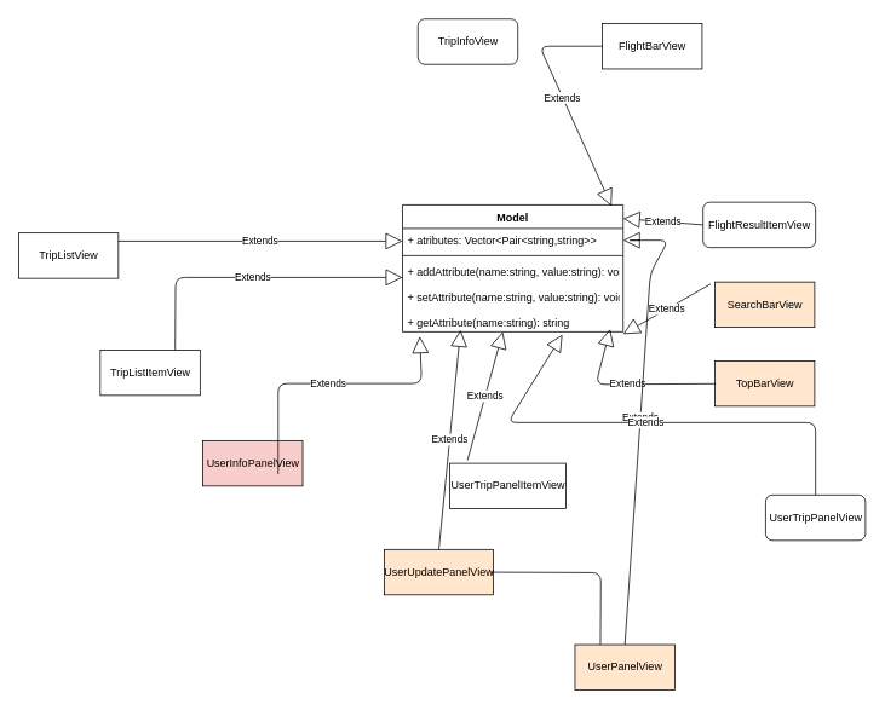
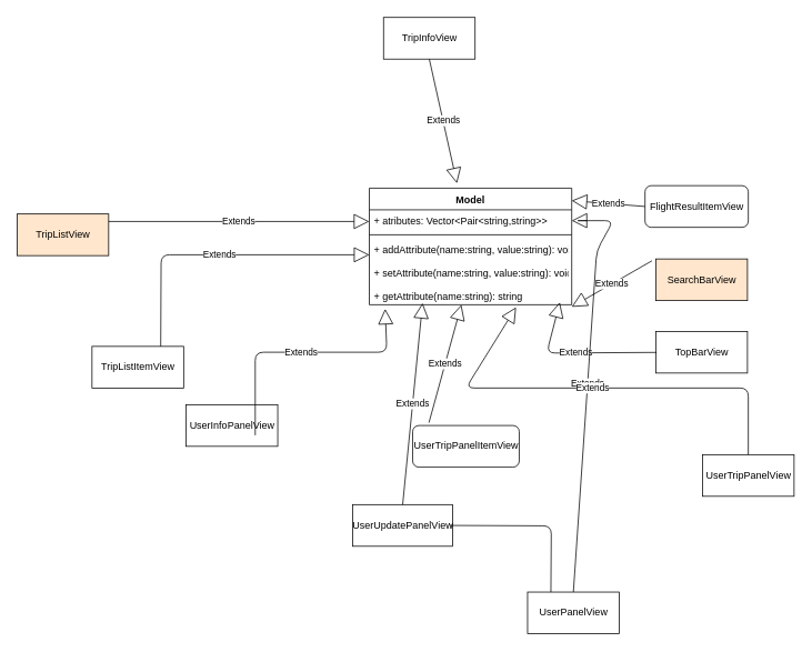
  <mxCell id="0" />
  <mxCell id="1" parent="0" />
  <mxCell id="2" value="Model" style="swimlane;fontStyle=1;align=center;verticalAlign=top;childLayout=stackLayout;horizontal=1;startSize=26;horizontalStack=0;resizeParent=1;resizeParentMax=0;resizeLast=0;collapsible=1;marginBottom=0;" parent="1" vertex="1"><mxGeometry x="443" y="225" width="243" height="140" as="geometry" /></mxCell>
  <mxCell id="3" value="+ atributes: Vector&lt;Pair&lt;string,string&gt;&gt;&#10;&#10;" style="text;strokeColor=none;fillColor=none;align=left;verticalAlign=top;spacingLeft=4;spacingRight=4;overflow=hidden;rotatable=0;points=[[0,0.5],[1,0.5]];portConstraint=eastwest;" parent="2" vertex="1"><mxGeometry y="26" width="243" height="26" as="geometry" /></mxCell>
  <mxCell id="4" value="" style="line;strokeWidth=1;fillColor=none;align=left;verticalAlign=middle;spacingTop=-1;spacingLeft=3;spacingRight=3;rotatable=0;labelPosition=right;points=[];portConstraint=eastwest;" parent="2" vertex="1"><mxGeometry y="52" width="243" height="8" as="geometry" /></mxCell>
  <mxCell id="5" value="+ addAttribute(name:string, value:string): void&#10;&#10;+ setAttribute(name:string, value:string): void&#10;&#10;+ getAttribute(name:string): string&#10;" style="text;strokeColor=none;fillColor=none;align=left;verticalAlign=top;spacingLeft=4;spacingRight=4;overflow=hidden;rotatable=0;points=[[0,0.5],[1,0.5]];portConstraint=eastwest;" parent="2" vertex="1"><mxGeometry y="60" width="243" height="80" as="geometry" /></mxCell>
- <mxCell id="6" value="FlightBarView" style="html=1;" parent="1" vertex="1"><mxGeometry x="663" y="25" width="110" height="50" as="geometry" /></mxCell>
  <mxCell id="7" value="&lt;span&gt;FlightResultItemView&lt;/span&gt;" style="html=1;rounded=1;" parent="1" vertex="1"><mxGeometry x="774" y="222" width="124" height="50" as="geometry" /></mxCell>
- <mxCell id="8" value="Extends" style="endArrow=block;endSize=16;endFill=0;html=1;exitX=0;exitY=0.5;exitDx=0;exitDy=0;entryX=0.947;entryY=0.008;entryDx=0;entryDy=0;entryPerimeter=0;" parent="1" source="6" target="2" edge="1"><mxGeometry width="160" relative="1" as="geometry"><mxPoint x="443" y="430" as="sourcePoint" /><mxPoint x="603" y="228" as="targetPoint" /><Array as="points"><mxPoint x="594" y="50" /></Array></mxGeometry></mxCell>
  <mxCell id="9" value="Extends" style="endArrow=block;endSize=16;endFill=0;html=1;exitX=0;exitY=0.5;exitDx=0;exitDy=0;" parent="1" source="7" edge="1"><mxGeometry width="160" relative="1" as="geometry"><mxPoint x="443" y="430" as="sourcePoint" /><mxPoint x="686" y="240" as="targetPoint" /></mxGeometry></mxCell>
- <mxCell id="10" value="TopBarView" style="html=1;fillColor=#ffe6cc;" parent="1" vertex="1"><mxGeometry x="787" y="397" width="110" height="50" as="geometry" /></mxCell>
+ <mxCell id="10" value="TopBarView" style="html=1;" parent="1" vertex="1"><mxGeometry x="787" y="397" width="110" height="50" as="geometry" /></mxCell>
  <mxCell id="11" value="Extends" style="endArrow=block;endSize=16;endFill=0;html=1;entryX=0.938;entryY=0.962;entryDx=0;entryDy=0;entryPerimeter=0;" parent="1" edge="1"><mxGeometry width="160" relative="1" as="geometry"><mxPoint x="788" y="422.221" as="sourcePoint" /><mxPoint x="671.714" y="362" as="targetPoint" /><Array as="points"><mxPoint x="656" y="423" /></Array></mxGeometry></mxCell>
  <mxCell id="12" value="SearchBarView" style="html=1;fillColor=#ffe6cc;" parent="1" vertex="1"><mxGeometry x="787" y="310" width="110" height="50" as="geometry" /></mxCell>
  <mxCell id="13" value="Extends" style="endArrow=block;endSize=16;endFill=0;html=1;entryX=1;entryY=1.031;entryDx=0;entryDy=0;entryPerimeter=0;exitX=-0.042;exitY=0.044;exitDx=0;exitDy=0;exitPerimeter=0;" parent="1" source="12" target="5" edge="1"><mxGeometry width="160" relative="1" as="geometry"><mxPoint x="783" y="312" as="sourcePoint" /><mxPoint x="413" y="550" as="targetPoint" /></mxGeometry></mxCell>
- <mxCell id="14" value="UserPanelView" style="html=1;fillColor=#ffe6cc;" parent="1" vertex="1"><mxGeometry x="633" y="710" width="110" height="50" as="geometry" /></mxCell>
- <mxCell id="15" value="UserInfoPanelView" style="html=1;fillColor=#f8cecc;" parent="1" vertex="1"><mxGeometry x="223" y="485" width="110" height="50" as="geometry" /></mxCell>
- <mxCell id="16" value="UserUpdatePanelView" style="html=1;fillColor=#ffe6cc;" parent="1" vertex="1"><mxGeometry x="423" y="605" width="120" height="50" as="geometry" /></mxCell>
- <mxCell id="17" value="UserTripPanelView" style="html=1;rounded=1;" parent="1" vertex="1"><mxGeometry x="843" y="545" width="110" height="50" as="geometry" /></mxCell>
- <mxCell id="18" value="UserTripPanelItemView" style="html=1;" parent="1" vertex="1"><mxGeometry x="495" y="510" width="128" height="50" as="geometry" /></mxCell>
+ <mxCell id="14" value="UserPanelView" style="html=1;" parent="1" vertex="1"><mxGeometry x="633" y="710" width="110" height="50" as="geometry" /></mxCell>
+ <mxCell id="15" value="UserInfoPanelView" style="html=1;" parent="1" vertex="1"><mxGeometry x="223" y="485" width="110" height="50" as="geometry" /></mxCell>
+ <mxCell id="16" value="UserUpdatePanelView" style="html=1;" parent="1" vertex="1"><mxGeometry x="423" y="605" width="120" height="50" as="geometry" /></mxCell>
+ <mxCell id="17" value="UserTripPanelView" style="html=1;" parent="1" vertex="1"><mxGeometry x="843" y="545" width="110" height="50" as="geometry" /></mxCell>
+ <mxCell id="18" value="UserTripPanelItemView" style="html=1;rounded=1;" parent="1" vertex="1"><mxGeometry x="495" y="510" width="128" height="50" as="geometry" /></mxCell>
  <mxCell id="19" value="Extends" style="endArrow=block;endSize=16;endFill=0;html=1;exitX=0.75;exitY=0;exitDx=0;exitDy=0;" parent="1" edge="1"><mxGeometry width="160" relative="1" as="geometry"><mxPoint x="306" y="521.706" as="sourcePoint" /><mxPoint x="462" y="370" as="targetPoint" /><Array as="points"><mxPoint x="306" y="422" /><mxPoint x="464" y="422" /></Array></mxGeometry></mxCell>
  <mxCell id="20" value="Extends" style="endArrow=block;endSize=16;endFill=0;html=1;exitX=0.5;exitY=0;exitDx=0;exitDy=0;entryX=1;entryY=0.5;entryDx=0;entryDy=0;" parent="1" source="14" target="3" edge="1"><mxGeometry width="160" relative="1" as="geometry"><mxPoint x="103" y="895" as="sourcePoint" /><mxPoint x="653" y="355" as="targetPoint" /><Array as="points"><mxPoint x="716" y="300" /><mxPoint x="736" y="264" /><mxPoint x="689" y="264" /></Array></mxGeometry></mxCell>
  <mxCell id="21" value="Extends" style="endArrow=block;endSize=16;endFill=0;html=1;entryX=0.263;entryY=0.975;entryDx=0;entryDy=0;entryPerimeter=0;exitX=0.5;exitY=0;exitDx=0;exitDy=0;" parent="1" source="16" target="5" edge="1"><mxGeometry width="160" relative="1" as="geometry"><mxPoint x="103" y="895" as="sourcePoint" /><mxPoint x="263" y="895" as="targetPoint" /></mxGeometry></mxCell>
  <mxCell id="22" value="Extends" style="endArrow=block;endSize=16;endFill=0;html=1;exitX=0.153;exitY=-0.068;exitDx=0;exitDy=0;exitPerimeter=0;" parent="1" source="18" edge="1" target="5"><mxGeometry width="160" relative="1" as="geometry"><mxPoint x="103" y="895" as="sourcePoint" /><mxPoint x="512" y="314" as="targetPoint" /></mxGeometry></mxCell>
  <mxCell id="23" value="Extends" style="endArrow=block;endSize=16;endFill=0;html=1;entryX=0.725;entryY=1.038;entryDx=0;entryDy=0;entryPerimeter=0;exitX=0.5;exitY=0;exitDx=0;exitDy=0;" parent="1" source="17" target="5" edge="1"><mxGeometry width="160" relative="1" as="geometry"><mxPoint x="103" y="895" as="sourcePoint" /><mxPoint x="263" y="895" as="targetPoint" /><Array as="points"><mxPoint x="898" y="465" /><mxPoint x="559" y="465" /></Array></mxGeometry></mxCell>
  <mxCell id="24" value="" style="endArrow=none;html=1;edgeStyle=orthogonalEdgeStyle;entryX=0.25;entryY=0;entryDx=0;entryDy=0;exitX=1;exitY=0.5;exitDx=0;exitDy=0;" parent="1" edge="1"><mxGeometry relative="1" as="geometry"><mxPoint x="540" y="630" as="sourcePoint" /><mxPoint x="661" y="710" as="targetPoint" /></mxGeometry></mxCell>
- <mxCell id="25" value="TripInfoView" style="html=1;rounded=1;" parent="1" vertex="1"><mxGeometry x="460" y="20" width="110" height="50" as="geometry" /></mxCell>
- <mxCell id="26" value="TripListItemView" style="html=1;" parent="1" vertex="1"><mxGeometry x="110" y="385" width="110" height="50" as="geometry" /></mxCell>
- <mxCell id="27" value="TripListView&lt;br&gt;" style="html=1;" parent="1" vertex="1"><mxGeometry x="20" y="256" width="110" height="50" as="geometry" /></mxCell>
+ <mxCell id="25" value="TripInfoView" style="html=1;" parent="1" vertex="1"><mxGeometry x="460" y="20" width="110" height="50" as="geometry" /></mxCell>
+ <mxCell id="26" value="TripListItemView" style="html=1;" parent="1" vertex="1"><mxGeometry x="110" y="415" width="110" height="50" as="geometry" /></mxCell>
+ <mxCell id="27" value="TripListView&lt;br&gt;" style="html=1;fillColor=#ffe6cc;" parent="1" vertex="1"><mxGeometry x="20" y="256" width="110" height="50" as="geometry" /></mxCell>
+ <mxCell id="28" value="Extends" style="endArrow=block;endSize=16;endFill=0;html=1;exitX=0.5;exitY=1;exitDx=0;exitDy=0;entryX=0.433;entryY=-0.042;entryDx=0;entryDy=0;entryPerimeter=0;" parent="1" source="25" target="2" edge="1"><mxGeometry width="160" relative="1" as="geometry"><mxPoint x="205.857" y="414.571" as="sourcePoint" /><mxPoint x="547" y="215" as="targetPoint" /></mxGeometry></mxCell>
  <mxCell id="29" value="Extends" style="endArrow=block;endSize=16;endFill=0;html=1;exitX=0.75;exitY=0;exitDx=0;exitDy=0;" parent="1" source="26" edge="1"><mxGeometry width="160" relative="1" as="geometry"><mxPoint x="-67" y="1175" as="sourcePoint" /><mxPoint x="443" y="305" as="targetPoint" /><Array as="points"><mxPoint x="193" y="305" /></Array></mxGeometry></mxCell>
  <mxCell id="30" value="Extends" style="endArrow=block;endSize=16;endFill=0;html=1;entryX=0;entryY=0.5;entryDx=0;entryDy=0;" parent="1" edge="1"><mxGeometry width="160" relative="1" as="geometry"><mxPoint x="130" y="265" as="sourcePoint" /><mxPoint x="442.857" y="265" as="targetPoint" /></mxGeometry></mxCell>
